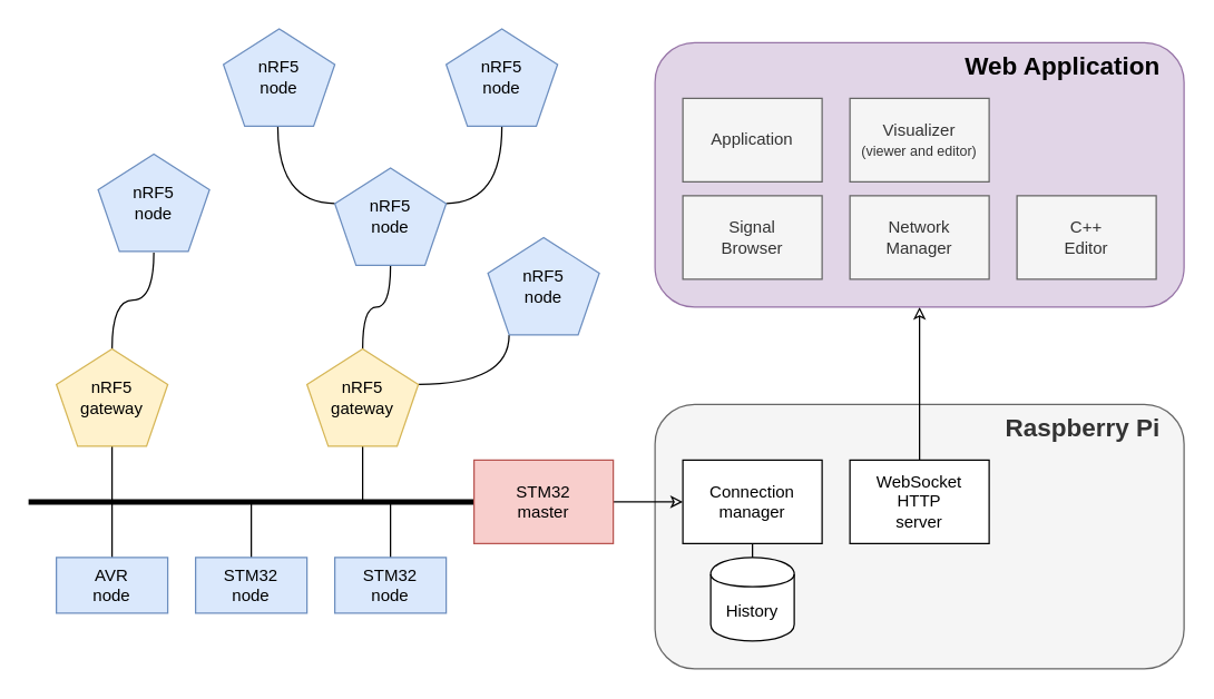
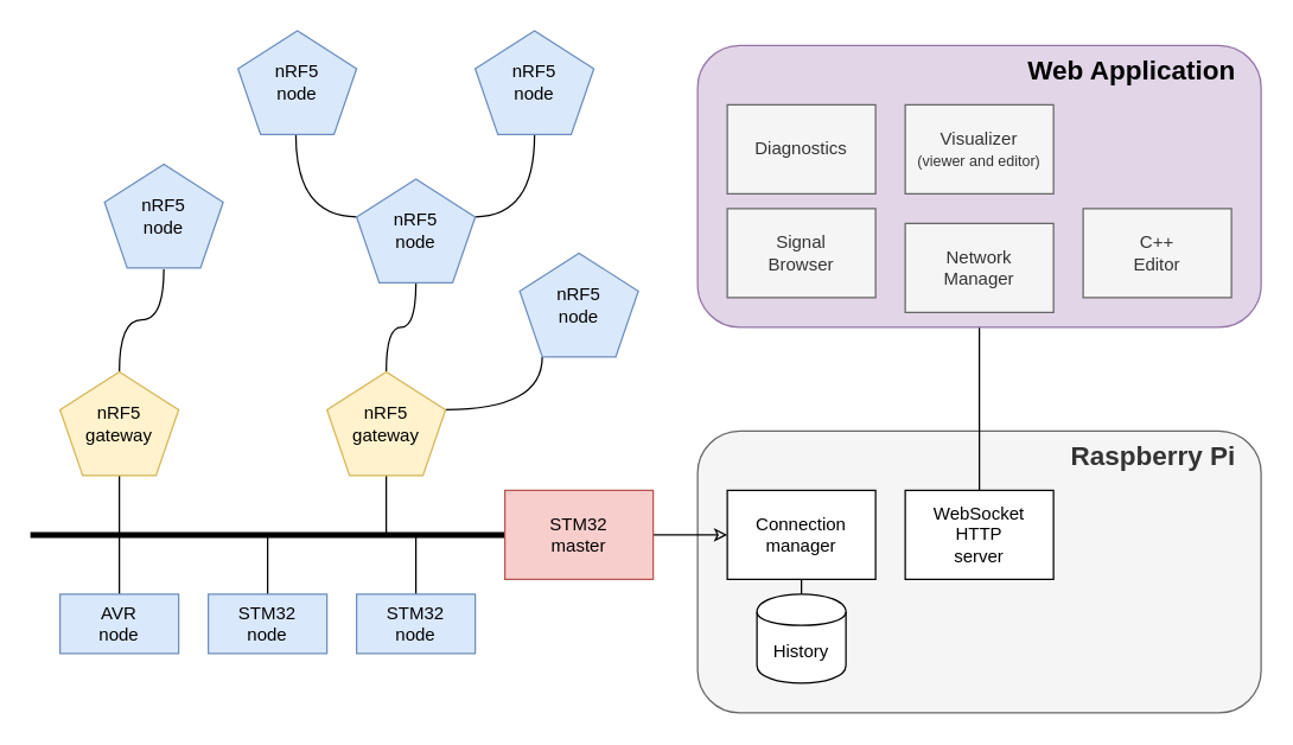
  <mxCell id="0" />
  <mxCell id="1" parent="0" />
  <mxCell id="2" value="&lt;div&gt;&lt;b&gt;&lt;font style=&quot;font-size: 18px&quot;&gt;Raspberry Pi&amp;nbsp; &amp;nbsp;&lt;/font&gt;&lt;/b&gt;&lt;/div&gt;" style="rounded=1;whiteSpace=wrap;html=1;align=right;verticalAlign=top;fillColor=#f5f5f5;strokeColor=#666666;fontColor=#333333;" vertex="1" parent="1"><mxGeometry x="470" y="290" width="380" height="190" as="geometry" /></mxCell>
- <mxCell id="3" value="" style="edgeStyle=orthogonalEdgeStyle;curved=1;rounded=0;orthogonalLoop=1;jettySize=auto;html=1;endArrow=classic;endFill=0;strokeWidth=1;exitX=0.5;exitY=0;exitDx=0;exitDy=0;" edge="1" parent="1" source="30" target="4"><mxGeometry relative="1" as="geometry" /></mxCell>
+ <mxCell id="3" value="" style="edgeStyle=orthogonalEdgeStyle;curved=1;rounded=0;orthogonalLoop=1;jettySize=auto;html=1;endArrow=none;endFill=0;strokeWidth=1;exitX=0.5;exitY=0;exitDx=0;exitDy=0;" edge="1" parent="1" source="30" target="4"><mxGeometry relative="1" as="geometry" /></mxCell>
  <mxCell id="4" value="&lt;div&gt;&lt;b&gt;&lt;font style=&quot;font-size: 18px&quot;&gt;Web Application&amp;nbsp; &amp;nbsp;&lt;/font&gt;&lt;/b&gt;&lt;/div&gt;" style="rounded=1;whiteSpace=wrap;html=1;align=right;verticalAlign=top;fillColor=#e1d5e7;strokeColor=#9673a6;" vertex="1" parent="1"><mxGeometry x="470" y="30" width="380" height="190" as="geometry" /></mxCell>
  <mxCell id="5" style="edgeStyle=orthogonalEdgeStyle;rounded=0;orthogonalLoop=1;jettySize=auto;html=1;exitX=0.5;exitY=0;exitDx=0;exitDy=0;endArrow=none;endFill=0;" edge="1" parent="1" source="6"><mxGeometry relative="1" as="geometry"><mxPoint x="80" y="360" as="targetPoint" /></mxGeometry></mxCell>
  <mxCell id="6" value="AVR&lt;br&gt;node" style="rounded=0;whiteSpace=wrap;html=1;fillColor=#dae8fc;strokeColor=#6c8ebf;" vertex="1" parent="1"><mxGeometry x="40" y="400" width="80" height="40" as="geometry" /></mxCell>
  <mxCell id="7" style="edgeStyle=orthogonalEdgeStyle;rounded=0;orthogonalLoop=1;jettySize=auto;html=1;exitX=0.5;exitY=0;exitDx=0;exitDy=0;endArrow=none;endFill=0;" edge="1" parent="1" source="8"><mxGeometry relative="1" as="geometry"><mxPoint x="180" y="360" as="targetPoint" /></mxGeometry></mxCell>
  <mxCell id="8" value="STM32&lt;br&gt;node" style="rounded=0;whiteSpace=wrap;html=1;fillColor=#dae8fc;strokeColor=#6c8ebf;" vertex="1" parent="1"><mxGeometry x="140" y="400" width="80" height="40" as="geometry" /></mxCell>
  <mxCell id="9" style="edgeStyle=orthogonalEdgeStyle;rounded=0;orthogonalLoop=1;jettySize=auto;html=1;exitX=0.5;exitY=0;exitDx=0;exitDy=0;endArrow=none;endFill=0;" edge="1" parent="1" source="10"><mxGeometry relative="1" as="geometry"><mxPoint x="280" y="360" as="targetPoint" /></mxGeometry></mxCell>
  <mxCell id="10" value="STM32&lt;br&gt;node" style="rounded=0;whiteSpace=wrap;html=1;fillColor=#dae8fc;strokeColor=#6c8ebf;" vertex="1" parent="1"><mxGeometry x="240" y="400" width="80" height="40" as="geometry" /></mxCell>
  <mxCell id="11" value="" style="endArrow=none;html=1;strokeWidth=4;entryX=0;entryY=0.5;entryDx=0;entryDy=0;" edge="1" parent="1" target="27"><mxGeometry width="50" height="50" relative="1" as="geometry"><mxPoint x="20" y="360" as="sourcePoint" /><mxPoint x="340" y="360" as="targetPoint" /></mxGeometry></mxCell>
  <mxCell id="12" style="edgeStyle=orthogonalEdgeStyle;rounded=0;orthogonalLoop=1;jettySize=auto;html=1;endArrow=none;endFill=0;strokeWidth=1;" edge="1" parent="1" source="14"><mxGeometry relative="1" as="geometry"><mxPoint x="80" y="360" as="targetPoint" /></mxGeometry></mxCell>
  <mxCell id="13" value="" style="edgeStyle=orthogonalEdgeStyle;rounded=0;orthogonalLoop=1;jettySize=auto;html=1;endArrow=none;endFill=0;strokeWidth=1;entryX=0.5;entryY=1.014;entryDx=0;entryDy=0;entryPerimeter=0;exitX=0.5;exitY=0;exitDx=0;exitDy=0;exitPerimeter=0;elbow=vertical;curved=1;" edge="1" parent="1" source="14" target="15"><mxGeometry relative="1" as="geometry" /></mxCell>
  <mxCell id="14" value="nRF5&lt;br&gt;gateway" style="whiteSpace=wrap;html=1;shape=mxgraph.basic.pentagon;fillColor=#fff2cc;strokeColor=#d6b656;" vertex="1" parent="1"><mxGeometry x="40" y="250" width="80" height="70" as="geometry" /></mxCell>
  <mxCell id="15" value="nRF5&lt;br&gt;node" style="whiteSpace=wrap;html=1;shape=mxgraph.basic.pentagon;fillColor=#dae8fc;strokeColor=#6c8ebf;" vertex="1" parent="1"><mxGeometry x="70" y="110" width="80" height="70" as="geometry" /></mxCell>
  <mxCell id="16" style="edgeStyle=orthogonalEdgeStyle;curved=1;rounded=0;orthogonalLoop=1;jettySize=auto;html=1;endArrow=none;endFill=0;strokeWidth=1;" edge="1" parent="1" source="19"><mxGeometry relative="1" as="geometry"><mxPoint x="260" y="360" as="targetPoint" /></mxGeometry></mxCell>
  <mxCell id="17" value="" style="edgeStyle=orthogonalEdgeStyle;curved=1;rounded=0;orthogonalLoop=1;jettySize=auto;html=1;endArrow=none;endFill=0;strokeWidth=1;" edge="1" parent="1" source="19" target="23"><mxGeometry relative="1" as="geometry" /></mxCell>
  <mxCell id="18" value="" style="edgeStyle=orthogonalEdgeStyle;curved=1;rounded=0;orthogonalLoop=1;jettySize=auto;html=1;endArrow=none;endFill=0;strokeWidth=1;exitX=1;exitY=0.365;exitDx=0;exitDy=0;exitPerimeter=0;entryX=0.19;entryY=1;entryDx=0;entryDy=0;entryPerimeter=0;" edge="1" parent="1" source="19" target="20"><mxGeometry relative="1" as="geometry" /></mxCell>
  <mxCell id="19" value="nRF5&lt;br&gt;gateway" style="whiteSpace=wrap;html=1;shape=mxgraph.basic.pentagon;fillColor=#fff2cc;strokeColor=#d6b656;" vertex="1" parent="1"><mxGeometry x="220" y="250" width="80" height="70" as="geometry" /></mxCell>
  <mxCell id="20" value="nRF5&lt;br&gt;node" style="whiteSpace=wrap;html=1;shape=mxgraph.basic.pentagon;fillColor=#dae8fc;strokeColor=#6c8ebf;" vertex="1" parent="1"><mxGeometry x="350" y="170" width="80" height="70" as="geometry" /></mxCell>
  <mxCell id="21" value="" style="edgeStyle=orthogonalEdgeStyle;curved=1;rounded=0;orthogonalLoop=1;jettySize=auto;html=1;endArrow=none;endFill=0;strokeWidth=1;exitX=1;exitY=0.365;exitDx=0;exitDy=0;exitPerimeter=0;" edge="1" parent="1" source="23" target="25"><mxGeometry relative="1" as="geometry" /></mxCell>
  <mxCell id="22" value="" style="edgeStyle=orthogonalEdgeStyle;curved=1;rounded=0;orthogonalLoop=1;jettySize=auto;html=1;endArrow=none;endFill=0;strokeWidth=1;exitX=0;exitY=0.365;exitDx=0;exitDy=0;exitPerimeter=0;entryX=0.488;entryY=1;entryDx=0;entryDy=0;entryPerimeter=0;" edge="1" parent="1" source="23" target="24"><mxGeometry relative="1" as="geometry" /></mxCell>
  <mxCell id="23" value="nRF5&lt;br&gt;node" style="whiteSpace=wrap;html=1;shape=mxgraph.basic.pentagon;fillColor=#dae8fc;strokeColor=#6c8ebf;" vertex="1" parent="1"><mxGeometry x="240" y="120" width="80" height="70" as="geometry" /></mxCell>
  <mxCell id="24" value="nRF5&lt;br&gt;node" style="whiteSpace=wrap;html=1;shape=mxgraph.basic.pentagon;fillColor=#dae8fc;strokeColor=#6c8ebf;" vertex="1" parent="1"><mxGeometry x="160" y="20" width="80" height="70" as="geometry" /></mxCell>
  <mxCell id="25" value="nRF5&lt;br&gt;node" style="whiteSpace=wrap;html=1;shape=mxgraph.basic.pentagon;fillColor=#dae8fc;strokeColor=#6c8ebf;" vertex="1" parent="1"><mxGeometry x="320" y="20" width="80" height="70" as="geometry" /></mxCell>
  <mxCell id="26" style="edgeStyle=orthogonalEdgeStyle;curved=1;rounded=0;orthogonalLoop=1;jettySize=auto;html=1;exitX=1;exitY=0.5;exitDx=0;exitDy=0;entryX=0;entryY=0.5;entryDx=0;entryDy=0;endArrow=classic;endFill=0;strokeWidth=1;" edge="1" parent="1" source="27" target="29"><mxGeometry relative="1" as="geometry" /></mxCell>
  <mxCell id="27" value="STM32&lt;br&gt;master" style="rounded=0;whiteSpace=wrap;html=1;fillColor=#f8cecc;strokeColor=#b85450;" vertex="1" parent="1"><mxGeometry x="340" y="330" width="100" height="60" as="geometry" /></mxCell>
  <mxCell id="28" style="edgeStyle=orthogonalEdgeStyle;curved=1;rounded=0;orthogonalLoop=1;jettySize=auto;html=1;exitX=0.5;exitY=1;exitDx=0;exitDy=0;entryX=0.5;entryY=0;entryDx=0;entryDy=0;endArrow=none;endFill=0;strokeWidth=1;" edge="1" parent="1" source="29" target="31"><mxGeometry relative="1" as="geometry" /></mxCell>
  <mxCell id="29" value="Connection&lt;br&gt;manager" style="rounded=0;whiteSpace=wrap;html=1;" vertex="1" parent="1"><mxGeometry x="490" y="330" width="100" height="60" as="geometry" /></mxCell>
  <mxCell id="30" value="WebSocket&lt;br&gt;HTTP&lt;br&gt;server" style="rounded=0;whiteSpace=wrap;html=1;" vertex="1" parent="1"><mxGeometry x="610" y="330" width="100" height="60" as="geometry" /></mxCell>
  <mxCell id="31" value="History" style="shape=cylinder;whiteSpace=wrap;html=1;boundedLbl=1;backgroundOutline=1;" vertex="1" parent="1"><mxGeometry x="510" y="400" width="60" height="60" as="geometry" /></mxCell>
  <mxCell id="32" value="Signal&lt;br&gt;Browser" style="rounded=0;whiteSpace=wrap;html=1;fillColor=#f5f5f5;strokeColor=#666666;fontColor=#333333;" vertex="1" parent="1"><mxGeometry x="490" y="140" width="100" height="60" as="geometry" /></mxCell>
- <mxCell id="33" value="Network&lt;br&gt;Manager" style="rounded=0;whiteSpace=wrap;html=1;fillColor=#f5f5f5;strokeColor=#666666;fontColor=#333333;" vertex="1" parent="1"><mxGeometry x="610" y="140" width="100" height="60" as="geometry" /></mxCell>
+ <mxCell id="33" value="Network&lt;br&gt;Manager" style="rounded=0;whiteSpace=wrap;html=1;fillColor=#f5f5f5;strokeColor=#666666;fontColor=#333333;" vertex="1" parent="1"><mxGeometry x="610" y="150" width="100" height="60" as="geometry" /></mxCell>
  <mxCell id="34" value="C++&lt;br&gt;Editor" style="rounded=0;whiteSpace=wrap;html=1;fillColor=#f5f5f5;strokeColor=#666666;fontColor=#333333;" vertex="1" parent="1"><mxGeometry x="730" y="140" width="100" height="60" as="geometry" /></mxCell>
- <mxCell id="35" value="Application" style="rounded=0;whiteSpace=wrap;html=1;fillColor=#f5f5f5;strokeColor=#666666;fontColor=#333333;" vertex="1" parent="1"><mxGeometry x="490" y="70" width="100" height="60" as="geometry" /></mxCell>
+ <mxCell id="35" value="Diagnostics" style="rounded=0;whiteSpace=wrap;html=1;fillColor=#f5f5f5;strokeColor=#666666;fontColor=#333333;" vertex="1" parent="1"><mxGeometry x="490" y="70" width="100" height="60" as="geometry" /></mxCell>
  <mxCell id="36" value="Visualizer&lt;br&gt;&lt;font style=&quot;font-size: 10px&quot;&gt;(viewer and editor)&lt;/font&gt;" style="rounded=0;whiteSpace=wrap;html=1;fillColor=#f5f5f5;strokeColor=#666666;fontColor=#333333;" vertex="1" parent="1"><mxGeometry x="610" y="70" width="100" height="60" as="geometry" /></mxCell>
